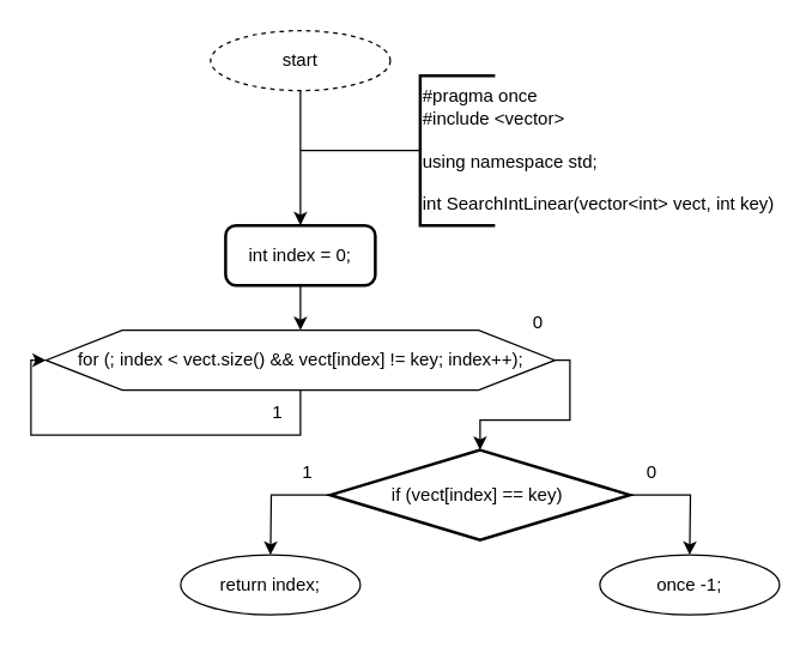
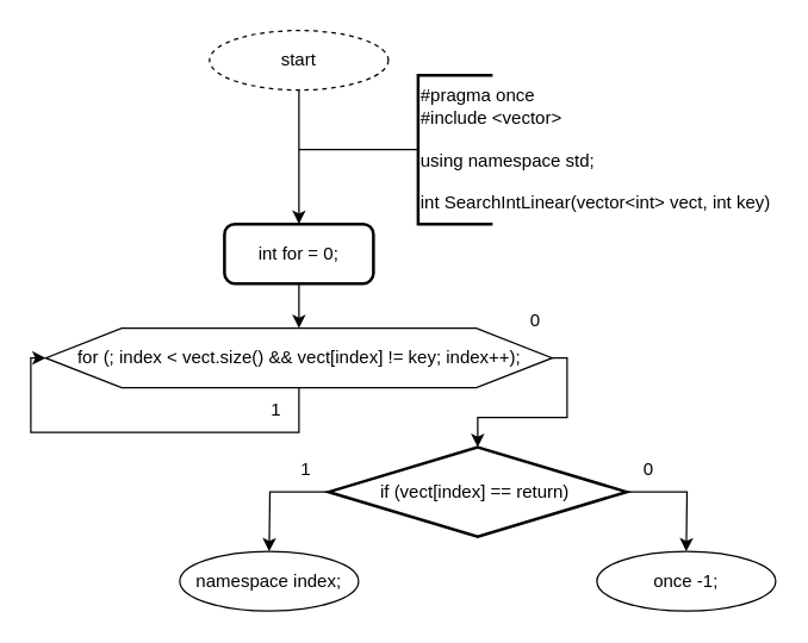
  <mxCell id="0" />
  <mxCell id="1" parent="0" />
  <mxCell id="2" value="start" style="ellipse;whiteSpace=wrap;html=1;dashed=1;" vertex="1" parent="1"><mxGeometry x="140" y="20" width="120" height="40" as="geometry" /></mxCell>
  <mxCell id="3" value="" style="endArrow=classic;html=1;rounded=0;labelBackgroundColor=default;strokeColor=default;align=center;verticalAlign=middle;fontFamily=Helvetica;fontSize=11;fontColor=default;shape=connector;edgeStyle=orthogonalEdgeStyle;exitX=0.5;exitY=1;exitDx=0;exitDy=0;" edge="1" source="2" parent="1"><mxGeometry width="50" height="50" relative="1" as="geometry"><mxPoint x="250.29" y="150" as="sourcePoint" /><mxPoint x="200" y="150" as="targetPoint" /></mxGeometry></mxCell>
  <mxCell id="4" style="edgeStyle=orthogonalEdgeStyle;rounded=0;orthogonalLoop=1;jettySize=auto;html=1;exitX=0;exitY=0.5;exitDx=0;exitDy=0;exitPerimeter=0;endArrow=none;endFill=0;strokeWidth=1;" edge="1" source="5" parent="1"><mxGeometry relative="1" as="geometry"><mxPoint x="200" y="100" as="targetPoint" /><mxPoint x="260" y="110" as="sourcePoint" /></mxGeometry></mxCell>
  <mxCell id="5" value="&lt;div&gt;#pragma once&lt;/div&gt;&lt;div&gt;#include &amp;lt;vector&amp;gt;&lt;/div&gt;&lt;div&gt;&lt;br&gt;&lt;/div&gt;&lt;div&gt;using namespace std;&lt;/div&gt;&lt;div&gt;&lt;br&gt;&lt;/div&gt;&lt;div&gt;int SearchIntLinear(vector&amp;lt;int&amp;gt; vect, int key)&amp;nbsp;&lt;/div&gt;" style="strokeWidth=2;html=1;shape=mxgraph.flowchart.annotation_1;align=left;pointerEvents=1;" vertex="1" parent="1"><mxGeometry x="280" y="50" width="50" height="100" as="geometry" /></mxCell>
  <mxCell id="6" style="edgeStyle=orthogonalEdgeStyle;rounded=0;orthogonalLoop=1;jettySize=auto;html=1;exitX=0.5;exitY=1;exitDx=0;exitDy=0;" edge="1" parent="1" source="7"><mxGeometry relative="1" as="geometry"><mxPoint x="200" y="220" as="targetPoint" /></mxGeometry></mxCell>
- <mxCell id="7" value="int index = 0;" style="rounded=1;whiteSpace=wrap;html=1;absoluteArcSize=1;arcSize=14;strokeWidth=2;" vertex="1" parent="1"><mxGeometry x="150" y="150" width="100" height="40" as="geometry" /></mxCell>
+ <mxCell id="7" value="int for = 0;" style="rounded=1;whiteSpace=wrap;html=1;absoluteArcSize=1;arcSize=14;strokeWidth=2;" vertex="1" parent="1"><mxGeometry x="150" y="150" width="100" height="40" as="geometry" /></mxCell>
  <mxCell id="8" style="edgeStyle=orthogonalEdgeStyle;rounded=0;orthogonalLoop=1;jettySize=auto;html=1;exitX=0.5;exitY=1;exitDx=0;exitDy=0;entryX=0;entryY=0.5;entryDx=0;entryDy=0;" edge="1" source="10" parent="1" target="10"><mxGeometry relative="1" as="geometry"><mxPoint x="200" y="300" as="targetPoint" /><Array as="points"><mxPoint x="200" y="290" /><mxPoint x="20" y="290" /><mxPoint x="20" y="240" /></Array></mxGeometry></mxCell>
  <mxCell id="9" style="edgeStyle=orthogonalEdgeStyle;rounded=0;orthogonalLoop=1;jettySize=auto;html=1;exitX=1;exitY=0.5;exitDx=0;exitDy=0;entryX=0.5;entryY=0;entryDx=0;entryDy=0;entryPerimeter=0;" edge="1" source="10" parent="1" target="15"><mxGeometry relative="1" as="geometry"><mxPoint x="380" y="310" as="targetPoint" /><Array as="points"><mxPoint x="380" y="240" /><mxPoint x="380" y="280" /><mxPoint x="320" y="280" /></Array></mxGeometry></mxCell>
  <mxCell id="10" value="for (; index &amp;lt; vect.size() &amp;amp;&amp;amp; vect[index] != key; index++);" style="verticalLabelPosition=middle;verticalAlign=middle;html=1;shape=hexagon;perimeter=hexagonPerimeter2;arcSize=6;size=0.15;labelPosition=center;align=center;" vertex="1" parent="1"><mxGeometry x="30" y="220" width="340" height="40" as="geometry" /></mxCell>
  <mxCell id="11" value="1" style="text;html=1;strokeColor=none;fillColor=none;align=center;verticalAlign=middle;whiteSpace=wrap;rounded=0;" vertex="1" parent="1"><mxGeometry x="170" y="260" width="30" height="30" as="geometry" /></mxCell>
  <mxCell id="12" value="0" style="text;html=1;strokeColor=none;fillColor=none;align=center;verticalAlign=middle;whiteSpace=wrap;rounded=0;" vertex="1" parent="1"><mxGeometry x="344" y="200" width="30" height="30" as="geometry" /></mxCell>
  <mxCell id="13" style="edgeStyle=orthogonalEdgeStyle;rounded=0;orthogonalLoop=1;jettySize=auto;html=1;exitX=0;exitY=0.5;exitDx=0;exitDy=0;exitPerimeter=0;" edge="1" source="15" parent="1"><mxGeometry relative="1" as="geometry"><mxPoint x="180" y="370" as="targetPoint" /></mxGeometry></mxCell>
  <mxCell id="14" style="edgeStyle=orthogonalEdgeStyle;rounded=0;orthogonalLoop=1;jettySize=auto;html=1;exitX=1;exitY=0.5;exitDx=0;exitDy=0;exitPerimeter=0;" edge="1" source="15" parent="1"><mxGeometry relative="1" as="geometry"><mxPoint x="460" y="370" as="targetPoint" /></mxGeometry></mxCell>
- <mxCell id="15" value="if (vect[index] == key)&amp;nbsp;" style="strokeWidth=2;html=1;shape=mxgraph.flowchart.decision;whiteSpace=wrap;" vertex="1" parent="1"><mxGeometry x="220" y="300" width="200" height="60" as="geometry" /></mxCell>
+ <mxCell id="15" value="if (vect[index] == return)&amp;nbsp;" style="strokeWidth=2;html=1;shape=mxgraph.flowchart.decision;whiteSpace=wrap;" vertex="1" parent="1"><mxGeometry x="220" y="300" width="200" height="60" as="geometry" /></mxCell>
  <mxCell id="16" value="1" style="text;html=1;strokeColor=none;fillColor=none;align=center;verticalAlign=middle;whiteSpace=wrap;rounded=0;" vertex="1" parent="1"><mxGeometry x="190" y="300" width="30" height="30" as="geometry" /></mxCell>
  <mxCell id="17" value="0" style="text;html=1;strokeColor=none;fillColor=none;align=center;verticalAlign=middle;whiteSpace=wrap;rounded=0;" vertex="1" parent="1"><mxGeometry x="420" y="300" width="30" height="30" as="geometry" /></mxCell>
- <mxCell id="18" value="return index;" style="ellipse;whiteSpace=wrap;html=1;" vertex="1" parent="1"><mxGeometry x="120" y="370" width="120" height="40" as="geometry" /></mxCell>
+ <mxCell id="18" value="namespace index;" style="ellipse;whiteSpace=wrap;html=1;" vertex="1" parent="1"><mxGeometry x="120" y="370" width="120" height="40" as="geometry" /></mxCell>
  <mxCell id="19" value="once -1;" style="ellipse;whiteSpace=wrap;html=1;" vertex="1" parent="1"><mxGeometry x="400" y="370" width="120" height="40" as="geometry" /></mxCell>
